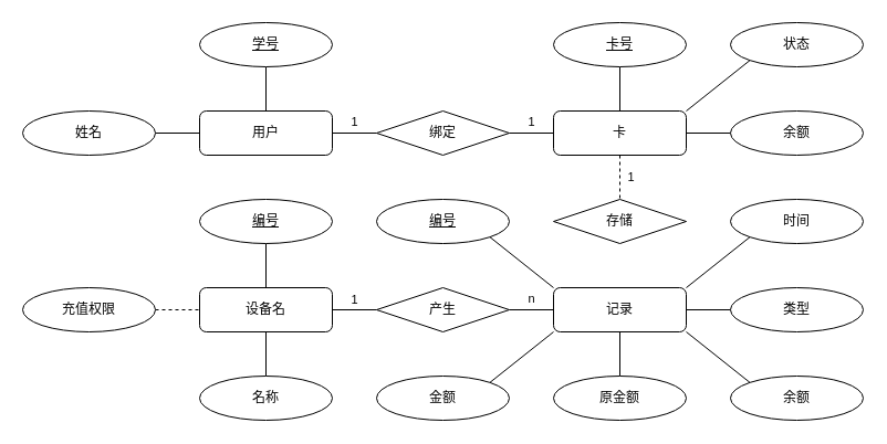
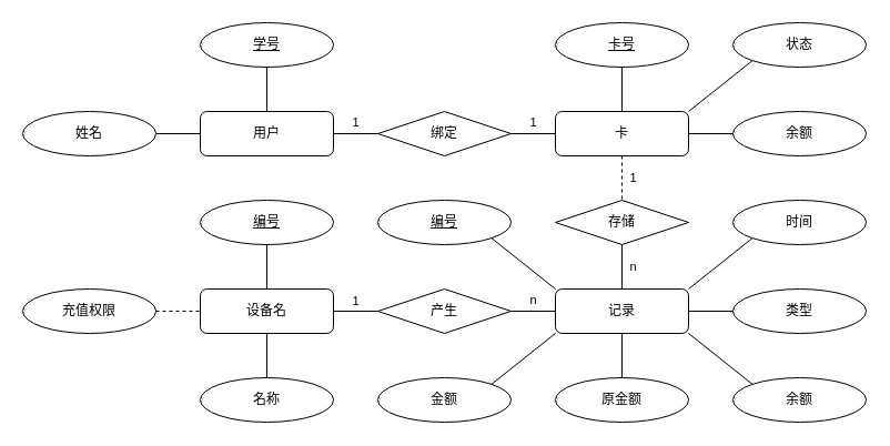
  <mxCell id="0" />
  <mxCell id="1" parent="0" />
  <mxCell id="2" style="rounded=0;orthogonalLoop=1;jettySize=auto;html=1;exitX=1;exitY=0.5;exitDx=0;exitDy=0;entryX=0;entryY=0.5;entryDx=0;entryDy=0;endArrow=none;endFill=0;" edge="1" parent="1" source="4" target="15"><mxGeometry relative="1" as="geometry" /></mxCell>
  <mxCell id="3" value="1" style="edgeStyle=orthogonalEdgeStyle;rounded=0;orthogonalLoop=1;jettySize=auto;html=1;exitX=0.5;exitY=1;exitDx=0;exitDy=0;entryX=0.5;entryY=0;entryDx=0;entryDy=0;endArrow=none;endFill=0;dashed=1;" edge="1" parent="1" source="4" target="23"><mxGeometry y="10" relative="1" as="geometry"><mxPoint as="offset" /></mxGeometry></mxCell>
  <mxCell id="4" value="卡" style="rounded=1;whiteSpace=wrap;html=1;" vertex="1" parent="1"><mxGeometry x="500" y="100" width="120" height="40" as="geometry" /></mxCell>
  <mxCell id="5" style="rounded=0;orthogonalLoop=1;jettySize=auto;html=1;exitX=0.5;exitY=0;exitDx=0;exitDy=0;entryX=0.5;entryY=1;entryDx=0;entryDy=0;endArrow=none;endFill=0;" edge="1" parent="1" source="7" target="14"><mxGeometry relative="1" as="geometry" /></mxCell>
  <mxCell id="6" value="1" style="edgeStyle=orthogonalEdgeStyle;rounded=0;orthogonalLoop=1;jettySize=auto;html=1;exitX=1;exitY=0.5;exitDx=0;exitDy=0;entryX=0;entryY=0.5;entryDx=0;entryDy=0;endArrow=none;endFill=0;" edge="1" parent="1" source="7" target="21"><mxGeometry y="10" relative="1" as="geometry"><mxPoint as="offset" /></mxGeometry></mxCell>
  <mxCell id="7" value="用户" style="rounded=1;whiteSpace=wrap;html=1;" vertex="1" parent="1"><mxGeometry x="180" y="100" width="120" height="40" as="geometry" /></mxCell>
  <mxCell id="8" style="rounded=0;orthogonalLoop=1;jettySize=auto;html=1;exitX=0;exitY=1;exitDx=0;exitDy=0;endArrow=none;endFill=0;entryX=1;entryY=0;entryDx=0;entryDy=0;" edge="1" parent="1" source="13" target="26"><mxGeometry relative="1" as="geometry" /></mxCell>
  <mxCell id="9" style="rounded=0;orthogonalLoop=1;jettySize=auto;html=1;exitX=0.5;exitY=1;exitDx=0;exitDy=0;entryX=0.5;entryY=0;entryDx=0;entryDy=0;endArrow=none;endFill=0;" edge="1" parent="1" source="13" target="27"><mxGeometry relative="1" as="geometry" /></mxCell>
  <mxCell id="10" style="rounded=0;orthogonalLoop=1;jettySize=auto;html=1;exitX=1;exitY=0.5;exitDx=0;exitDy=0;entryX=0;entryY=0.5;entryDx=0;entryDy=0;endArrow=none;endFill=0;" edge="1" parent="1" source="13" target="28"><mxGeometry relative="1" as="geometry" /></mxCell>
  <mxCell id="11" style="rounded=0;orthogonalLoop=1;jettySize=auto;html=1;exitX=1;exitY=1;exitDx=0;exitDy=0;entryX=0;entryY=0;entryDx=0;entryDy=0;endArrow=none;endFill=0;" edge="1" parent="1" source="13" target="29"><mxGeometry relative="1" as="geometry" /></mxCell>
  <mxCell id="12" style="rounded=0;orthogonalLoop=1;jettySize=auto;html=1;exitX=1;exitY=0;exitDx=0;exitDy=0;entryX=0;entryY=1;entryDx=0;entryDy=0;endArrow=none;endFill=0;" edge="1" parent="1" source="13" target="30"><mxGeometry relative="1" as="geometry" /></mxCell>
  <mxCell id="13" value="记录" style="rounded=1;whiteSpace=wrap;html=1;" vertex="1" parent="1"><mxGeometry x="500" y="260" width="120" height="40" as="geometry" /></mxCell>
  <mxCell id="14" value="&lt;u&gt;学号&lt;/u&gt;" style="ellipse;whiteSpace=wrap;html=1;" vertex="1" parent="1"><mxGeometry x="180" y="20" width="120" height="40" as="geometry" /></mxCell>
  <mxCell id="15" value="余额" style="ellipse;whiteSpace=wrap;html=1;" vertex="1" parent="1"><mxGeometry x="660" y="100" width="120" height="40" as="geometry" /></mxCell>
  <mxCell id="16" style="rounded=0;orthogonalLoop=1;jettySize=auto;html=1;exitX=0.5;exitY=1;exitDx=0;exitDy=0;entryX=0.5;entryY=0;entryDx=0;entryDy=0;endArrow=none;endFill=0;" edge="1" parent="1" source="17" target="4"><mxGeometry relative="1" as="geometry" /></mxCell>
  <mxCell id="17" value="&lt;u&gt;卡号&lt;/u&gt;" style="ellipse;whiteSpace=wrap;html=1;" vertex="1" parent="1"><mxGeometry x="500" y="20" width="120" height="40" as="geometry" /></mxCell>
  <mxCell id="18" style="rounded=0;orthogonalLoop=1;jettySize=auto;html=1;exitX=0;exitY=1;exitDx=0;exitDy=0;entryX=1;entryY=0;entryDx=0;entryDy=0;endArrow=none;endFill=0;" edge="1" parent="1" source="19" target="4"><mxGeometry relative="1" as="geometry" /></mxCell>
  <mxCell id="19" value="状态" style="ellipse;whiteSpace=wrap;html=1;" vertex="1" parent="1"><mxGeometry x="660" y="20" width="120" height="40" as="geometry" /></mxCell>
  <mxCell id="20" value="1" style="rounded=0;orthogonalLoop=1;jettySize=auto;html=1;exitX=1;exitY=0.5;exitDx=0;exitDy=0;entryX=0;entryY=0.5;entryDx=0;entryDy=0;endArrow=none;endFill=0;" edge="1" parent="1" source="21" target="4"><mxGeometry y="10" relative="1" as="geometry"><mxPoint as="offset" /></mxGeometry></mxCell>
  <mxCell id="21" value="绑定" style="rhombus;whiteSpace=wrap;html=1;" vertex="1" parent="1"><mxGeometry x="340" y="100" width="120" height="40" as="geometry" /></mxCell>
+ <mxCell id="22" value="n" style="edgeStyle=orthogonalEdgeStyle;rounded=0;orthogonalLoop=1;jettySize=auto;html=1;exitX=0.5;exitY=1;exitDx=0;exitDy=0;entryX=0.5;entryY=0;entryDx=0;entryDy=0;endArrow=none;endFill=0;" edge="1" parent="1" source="23" target="13"><mxGeometry y="10" relative="1" as="geometry"><mxPoint as="offset" /></mxGeometry></mxCell>
  <mxCell id="23" value="存储" style="rhombus;whiteSpace=wrap;html=1;" vertex="1" parent="1"><mxGeometry x="500" y="180" width="120" height="40" as="geometry" /></mxCell>
  <mxCell id="24" style="rounded=0;orthogonalLoop=1;jettySize=auto;html=1;exitX=1;exitY=1;exitDx=0;exitDy=0;entryX=0;entryY=0;entryDx=0;entryDy=0;endArrow=none;endFill=0;" edge="1" parent="1" source="25" target="13"><mxGeometry relative="1" as="geometry" /></mxCell>
  <mxCell id="25" value="&lt;u&gt;编号&lt;/u&gt;" style="ellipse;whiteSpace=wrap;html=1;" vertex="1" parent="1"><mxGeometry x="340" y="180" width="120" height="40" as="geometry" /></mxCell>
  <mxCell id="26" value="金额" style="ellipse;whiteSpace=wrap;html=1;" vertex="1" parent="1"><mxGeometry x="340" y="340" width="120" height="40" as="geometry" /></mxCell>
  <mxCell id="27" value="原金额" style="ellipse;whiteSpace=wrap;html=1;" vertex="1" parent="1"><mxGeometry x="500" y="340" width="120" height="40" as="geometry" /></mxCell>
  <mxCell id="28" value="类型" style="ellipse;whiteSpace=wrap;html=1;" vertex="1" parent="1"><mxGeometry x="660" y="260" width="120" height="40" as="geometry" /></mxCell>
  <mxCell id="29" value="余额" style="ellipse;whiteSpace=wrap;html=1;" vertex="1" parent="1"><mxGeometry x="660" y="340" width="120" height="40" as="geometry" /></mxCell>
  <mxCell id="30" value="时间" style="ellipse;whiteSpace=wrap;html=1;" vertex="1" parent="1"><mxGeometry x="660" y="180" width="120" height="40" as="geometry" /></mxCell>
  <mxCell id="31" style="rounded=0;orthogonalLoop=1;jettySize=auto;html=1;exitX=0.5;exitY=1;exitDx=0;exitDy=0;entryX=0.5;entryY=0;entryDx=0;entryDy=0;endArrow=none;endFill=0;" edge="1" parent="1" source="32" target="41"><mxGeometry relative="1" as="geometry" /></mxCell>
  <mxCell id="32" value="设备名" style="rounded=1;whiteSpace=wrap;html=1;" vertex="1" parent="1"><mxGeometry x="180" y="260" width="120" height="40" as="geometry" /></mxCell>
  <mxCell id="33" value="n" style="edgeStyle=orthogonalEdgeStyle;rounded=0;orthogonalLoop=1;jettySize=auto;html=1;exitX=1;exitY=0.5;exitDx=0;exitDy=0;entryX=0;entryY=0.5;entryDx=0;entryDy=0;endArrow=none;endFill=0;" edge="1" parent="1" source="36" target="13"><mxGeometry y="10" relative="1" as="geometry"><mxPoint as="offset" /></mxGeometry></mxCell>
  <mxCell id="34" style="rounded=0;orthogonalLoop=1;jettySize=auto;html=1;exitX=0;exitY=0.5;exitDx=0;exitDy=0;endArrow=none;endFill=0;" edge="1" parent="1" source="36" target="32"><mxGeometry relative="1" as="geometry" /></mxCell>
  <mxCell id="35" value="1" style="edgeLabel;html=1;align=center;verticalAlign=middle;resizable=0;points=[];" vertex="1" connectable="0" parent="34"><mxGeometry x="0.05" y="1" relative="1" as="geometry"><mxPoint y="-11" as="offset" /></mxGeometry></mxCell>
  <mxCell id="36" value="产生" style="rhombus;whiteSpace=wrap;html=1;" vertex="1" parent="1"><mxGeometry x="340" y="260" width="120" height="40" as="geometry" /></mxCell>
  <mxCell id="37" style="rounded=0;orthogonalLoop=1;jettySize=auto;html=1;exitX=0.5;exitY=1;exitDx=0;exitDy=0;entryX=0.5;entryY=0;entryDx=0;entryDy=0;endArrow=none;endFill=0;" edge="1" parent="1" source="38" target="32"><mxGeometry relative="1" as="geometry" /></mxCell>
  <mxCell id="38" value="&lt;u&gt;编号&lt;/u&gt;" style="ellipse;whiteSpace=wrap;html=1;" vertex="1" parent="1"><mxGeometry x="180" y="180" width="120" height="40" as="geometry" /></mxCell>
  <mxCell id="39" style="rounded=0;orthogonalLoop=1;jettySize=auto;html=1;exitX=1;exitY=0.5;exitDx=0;exitDy=0;entryX=0;entryY=0.5;entryDx=0;entryDy=0;endArrow=none;endFill=0;dashed=1;" edge="1" parent="1" source="40" target="32"><mxGeometry relative="1" as="geometry" /></mxCell>
  <mxCell id="40" value="充值权限" style="ellipse;whiteSpace=wrap;html=1;" vertex="1" parent="1"><mxGeometry x="20" y="260" width="120" height="40" as="geometry" /></mxCell>
  <mxCell id="41" value="名称" style="ellipse;whiteSpace=wrap;html=1;" vertex="1" parent="1"><mxGeometry x="180" y="340" width="120" height="40" as="geometry" /></mxCell>
  <mxCell id="42" style="rounded=0;orthogonalLoop=1;jettySize=auto;html=1;exitX=1;exitY=0.5;exitDx=0;exitDy=0;entryX=0;entryY=0.5;entryDx=0;entryDy=0;endArrow=none;endFill=0;" edge="1" parent="1" source="43" target="7"><mxGeometry relative="1" as="geometry" /></mxCell>
  <mxCell id="43" value="姓名" style="ellipse;whiteSpace=wrap;html=1;" vertex="1" parent="1"><mxGeometry x="20" y="100" width="120" height="40" as="geometry" /></mxCell>
